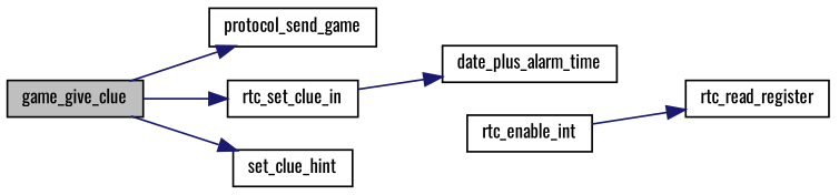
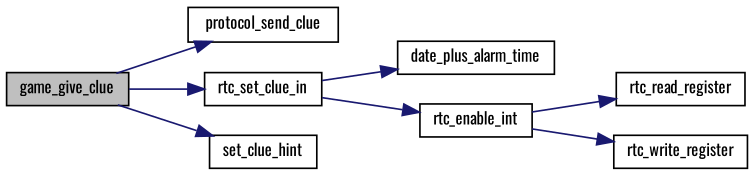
  digraph {
    fontname=Oswald
    rankdir=LR
    node [color=black fillcolor=white fontname=Oswald fontsize=10 shape=record style=filled]
    edge [color=midnightblue fontname=Oswald fontsize=10 labelfontname=Helvetica labelfontsize=10 style=solid]
    n1 [fillcolor=grey75 fontcolor=black height=0.2 label=game_give_clue width=0.4]
-   n2 [height=0.2 label=protocol_send_game width=0.4]
+   n2 [height=0.2 label=protocol_send_clue width=0.4]
    n3 [height=0.2 label=rtc_set_clue_in width=0.4]
    n4 [height=0.2 label=set_clue_hint width=0.4]
    n5 [height=0.2 label=date_plus_alarm_time width=0.4]
    n6 [height=0.2 label=rtc_enable_int width=0.4]
    n7 [height=0.2 label=rtc_read_register width=0.4]
+   n8 [height=0.2 label=rtc_write_register width=0.4]
    n1 -> n2
    n1 -> n3
    n1 -> n4
    n3 -> n5
+   n3 -> n6
    n6 -> n7
+   n6 -> n8
  }
